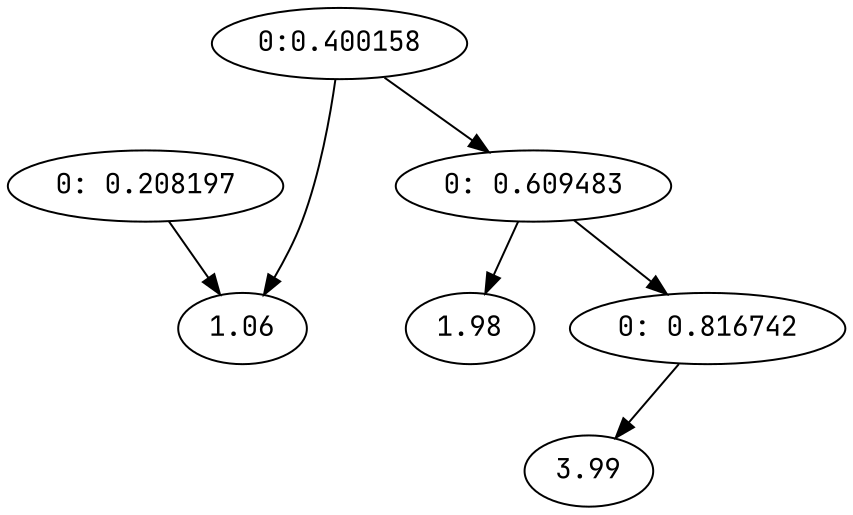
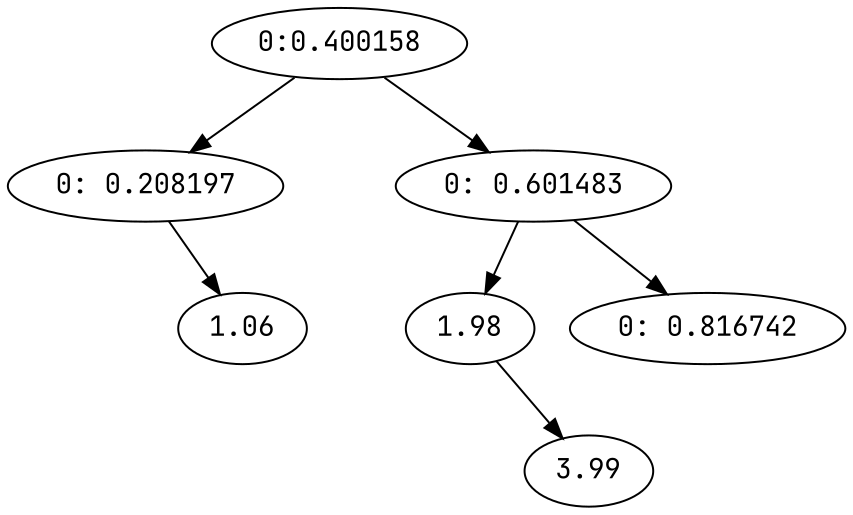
  digraph {
    fontname="JetBrains Mono"
    node [fontname="JetBrains Mono"]
    edge [fontname="JetBrains Mono"]
    n1 [label="0:0.400158"]
    n2 [label="0: 0.208197"]
-   n3 [label="0: 0.609483"]
+   n3 [label="0: 0.601483"]
    n4 [label=1.06]
    n5 [label=1.98]
    n6 [label="0: 0.816742"]
    n7 [label=3.99]
-   n1 -> n4
+   n1 -> n2
    n1 -> n3
    n2 -> n4
    n3 -> n5
    n3 -> n6
-   n6 -> n7
+   n5 -> n7
  }
